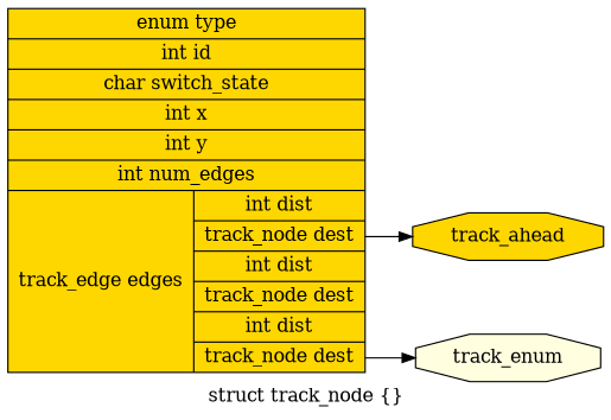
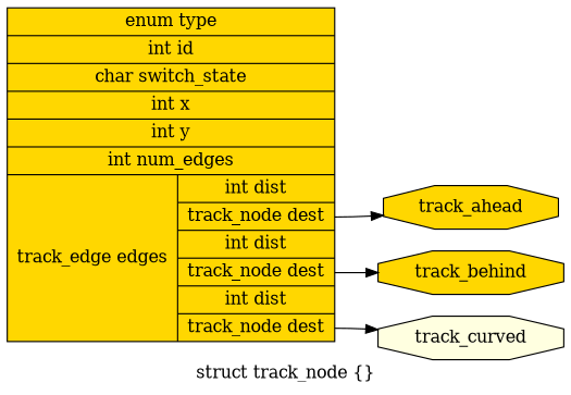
  digraph {
    label="struct track_node {}"
    rankdir=LR
    node [fillcolor=gold shape=octagon style=filled]
    n1 [label="enum type|int id|char switch_state|int x|int y|int num_edges|{track_edge edges | {int dist|<AHEAD> track_node dest|int dist|<BEHIND> track_node dest|int dist|<CURVED> track_node dest}}" shape=record]
    track_ahead
-   track_curved [fillcolor=lightyellow label=track_enum]
+   track_behind
+   track_curved [fillcolor=lightyellow]
    n1 -> track_ahead [tailport=AHEAD]
+   n1 -> track_behind [tailport=BEHIND]
    n1 -> track_curved [tailport=CURVED]
  }
